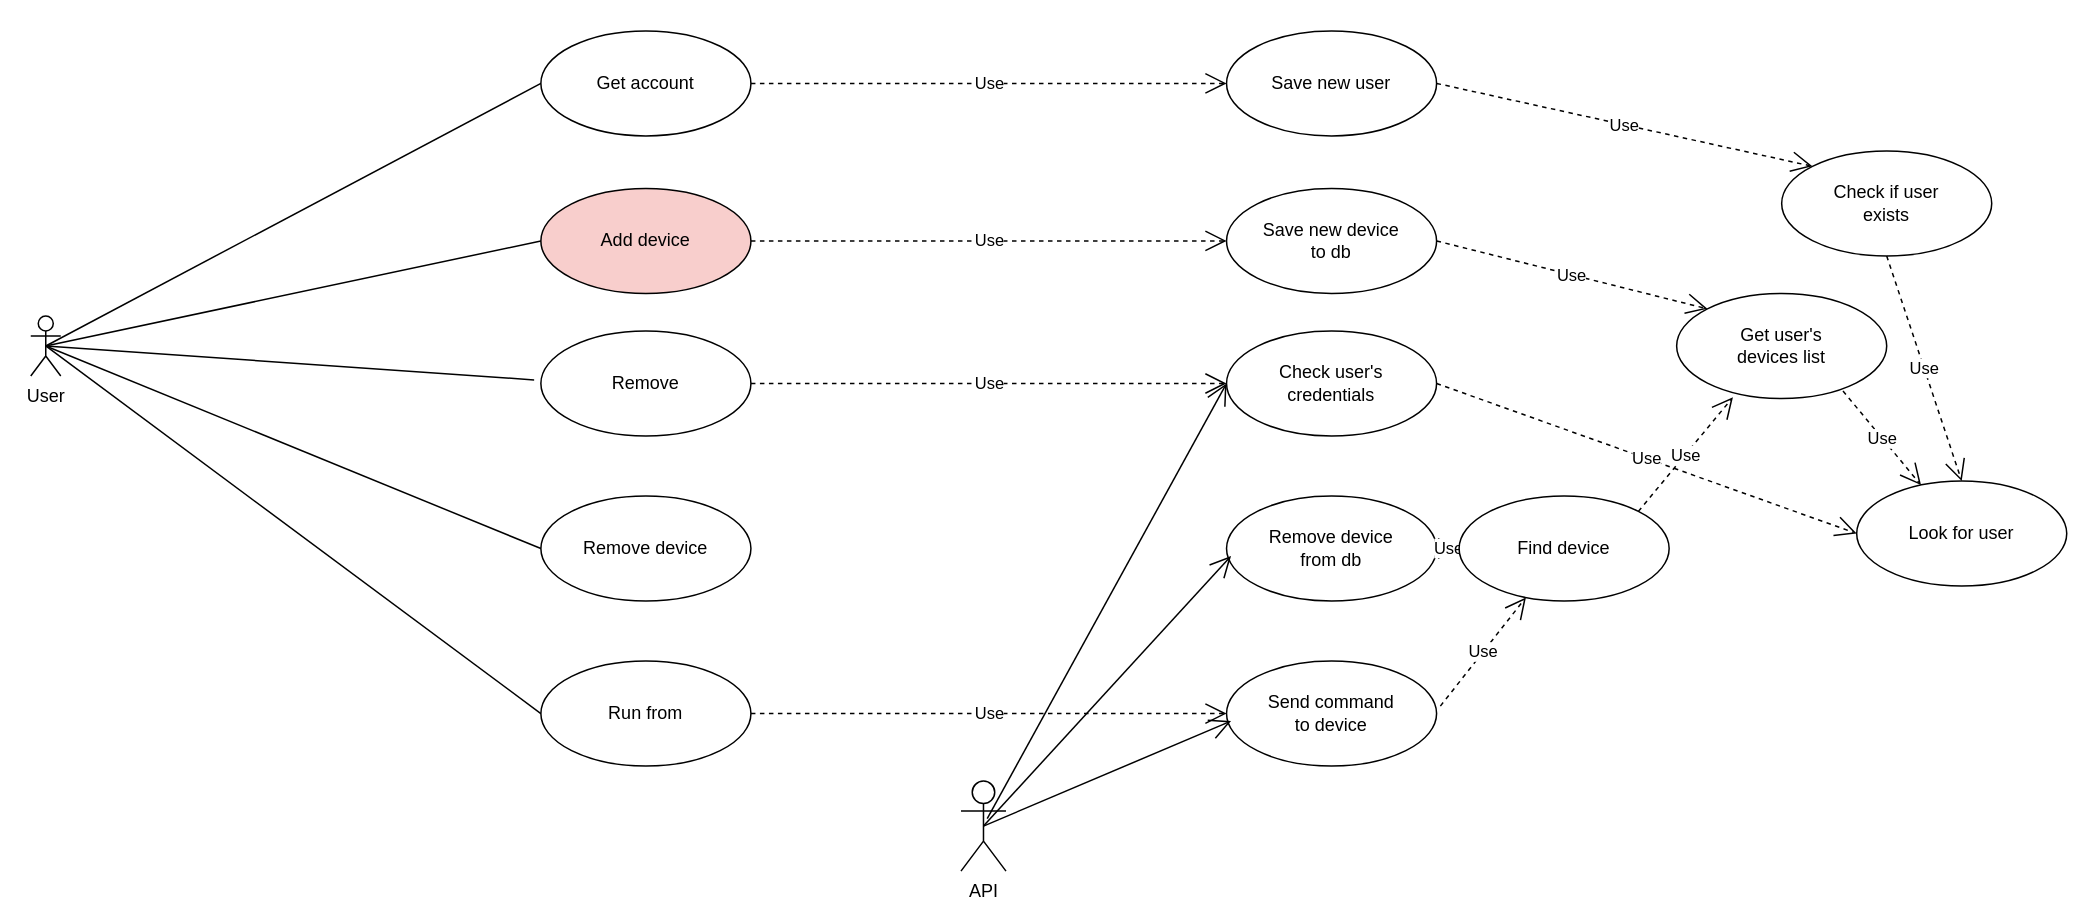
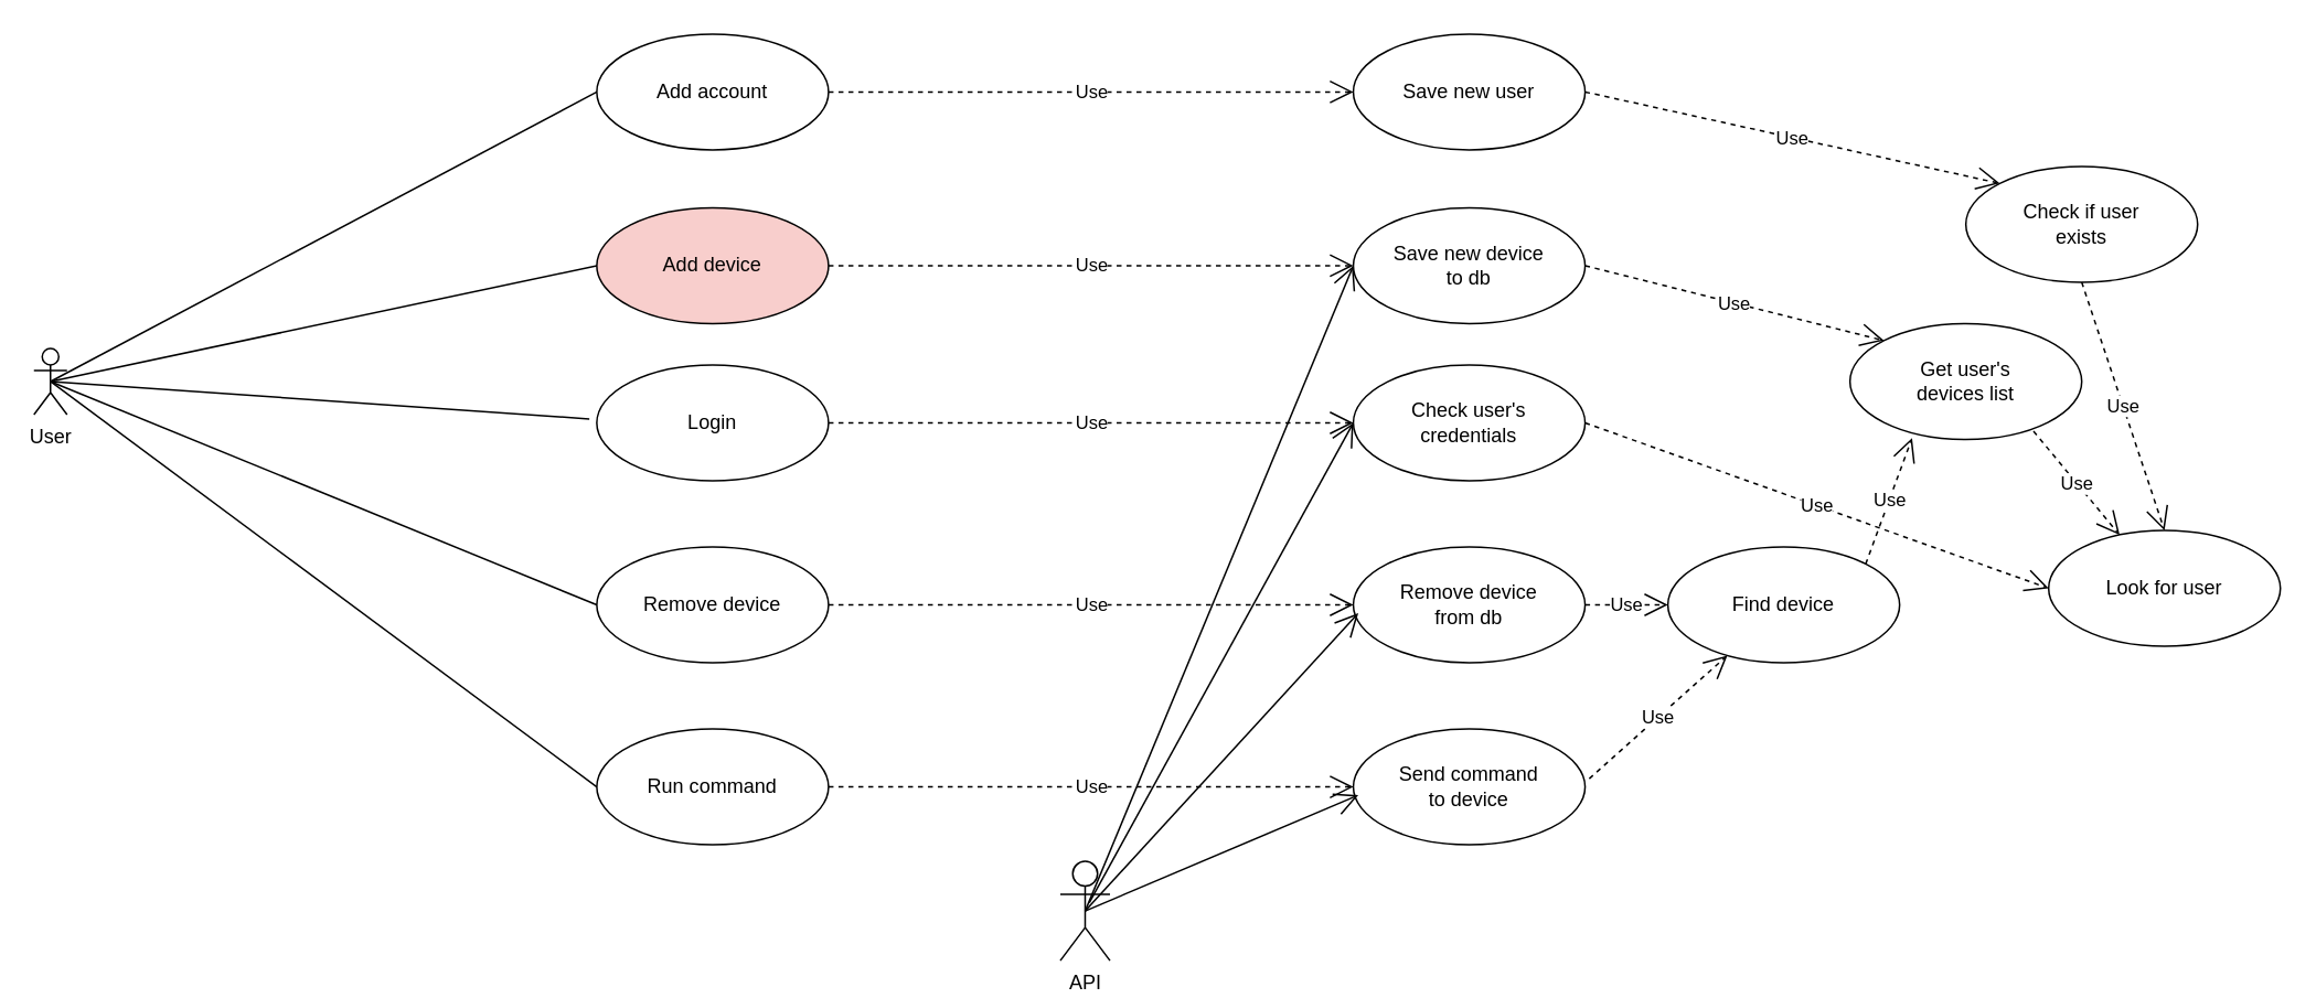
  <mxCell id="0" />
  <mxCell id="1" parent="0" />
  <mxCell id="2" value="&lt;div&gt;User&lt;/div&gt;" style="shape=umlActor;verticalLabelPosition=bottom;verticalAlign=top;html=1;" parent="1" vertex="1"><mxGeometry x="20" y="210" width="20" height="40" as="geometry" /></mxCell>
  <mxCell id="3" value="&lt;div&gt;Add device&lt;/div&gt;" style="ellipse;whiteSpace=wrap;html=1;fillColor=#f8cecc;" vertex="1" parent="1"><mxGeometry x="360" y="125" width="140" height="70" as="geometry" /></mxCell>
- <mxCell id="4" value="Get account" style="ellipse;whiteSpace=wrap;html=1;" vertex="1" parent="1"><mxGeometry x="360" y="20" width="140" height="70" as="geometry" /></mxCell>
- <mxCell id="5" value="Remove" style="ellipse;whiteSpace=wrap;html=1;" vertex="1" parent="1"><mxGeometry x="360" y="220" width="140" height="70" as="geometry" /></mxCell>
+ <mxCell id="4" value="Add account" style="ellipse;whiteSpace=wrap;html=1;" vertex="1" parent="1"><mxGeometry x="360" y="20" width="140" height="70" as="geometry" /></mxCell>
+ <mxCell id="5" value="Login" style="ellipse;whiteSpace=wrap;html=1;" vertex="1" parent="1"><mxGeometry x="360" y="220" width="140" height="70" as="geometry" /></mxCell>
  <mxCell id="6" value="Remove device" style="ellipse;whiteSpace=wrap;html=1;" vertex="1" parent="1"><mxGeometry x="360" y="330" width="140" height="70" as="geometry" /></mxCell>
- <mxCell id="7" value="Run from" style="ellipse;whiteSpace=wrap;html=1;" vertex="1" parent="1"><mxGeometry x="360" y="440" width="140" height="70" as="geometry" /></mxCell>
+ <mxCell id="7" value="Run command" style="ellipse;whiteSpace=wrap;html=1;" vertex="1" parent="1"><mxGeometry x="360" y="440" width="140" height="70" as="geometry" /></mxCell>
  <mxCell id="8" value="" style="endArrow=none;html=1;rounded=0;exitX=0.5;exitY=0.5;exitDx=0;exitDy=0;exitPerimeter=0;entryX=0;entryY=0.5;entryDx=0;entryDy=0;" edge="1" parent="1" source="2" target="3"><mxGeometry width="50" height="50" relative="1" as="geometry"><mxPoint x="140" y="220" as="sourcePoint" /><mxPoint x="190" y="170" as="targetPoint" /></mxGeometry></mxCell>
  <mxCell id="9" value="" style="endArrow=none;html=1;rounded=0;exitX=0.5;exitY=0.5;exitDx=0;exitDy=0;exitPerimeter=0;entryX=0;entryY=0.5;entryDx=0;entryDy=0;" edge="1" parent="1" source="2" target="4"><mxGeometry width="50" height="50" relative="1" as="geometry"><mxPoint x="180" y="180" as="sourcePoint" /><mxPoint x="230" y="130" as="targetPoint" /></mxGeometry></mxCell>
  <mxCell id="10" value="" style="endArrow=none;html=1;rounded=0;exitX=0.5;exitY=0.5;exitDx=0;exitDy=0;exitPerimeter=0;entryX=-0.032;entryY=0.466;entryDx=0;entryDy=0;entryPerimeter=0;" edge="1" parent="1" source="2" target="5"><mxGeometry width="50" height="50" relative="1" as="geometry"><mxPoint x="60" y="110" as="sourcePoint" /><mxPoint x="370" y="205" as="targetPoint" /></mxGeometry></mxCell>
  <mxCell id="11" value="" style="endArrow=none;html=1;rounded=0;exitX=0.5;exitY=0.5;exitDx=0;exitDy=0;exitPerimeter=0;entryX=0;entryY=0.5;entryDx=0;entryDy=0;" edge="1" parent="1" source="2" target="6"><mxGeometry width="50" height="50" relative="1" as="geometry"><mxPoint x="90" y="240" as="sourcePoint" /><mxPoint x="140" y="190" as="targetPoint" /></mxGeometry></mxCell>
  <mxCell id="12" value="" style="endArrow=none;html=1;rounded=0;exitX=0.5;exitY=0.5;exitDx=0;exitDy=0;exitPerimeter=0;entryX=0;entryY=0.5;entryDx=0;entryDy=0;" edge="1" parent="1" source="2" target="7"><mxGeometry width="50" height="50" relative="1" as="geometry"><mxPoint x="100" y="370" as="sourcePoint" /><mxPoint x="150" y="320" as="targetPoint" /></mxGeometry></mxCell>
  <mxCell id="13" value="&lt;div&gt;Save new device&lt;/div&gt;&lt;div&gt;to db&lt;/div&gt;" style="ellipse;whiteSpace=wrap;html=1;" vertex="1" parent="1"><mxGeometry x="817" y="125" width="140" height="70" as="geometry" /></mxCell>
  <mxCell id="14" value="Use" style="endArrow=open;endSize=12;dashed=1;html=1;rounded=0;exitX=1;exitY=0.5;exitDx=0;exitDy=0;entryX=0;entryY=0.5;entryDx=0;entryDy=0;" edge="1" parent="1" source="3" target="13"><mxGeometry width="160" relative="1" as="geometry"><mxPoint x="430" y="180" as="sourcePoint" /><mxPoint x="590" y="180" as="targetPoint" /></mxGeometry></mxCell>
  <mxCell id="15" value="Look for user" style="ellipse;whiteSpace=wrap;html=1;" vertex="1" parent="1"><mxGeometry x="1237" y="320" width="140" height="70" as="geometry" /></mxCell>
  <mxCell id="16" value="Use" style="endArrow=open;endSize=12;dashed=1;html=1;rounded=0;exitX=1;exitY=0.5;exitDx=0;exitDy=0;entryX=0;entryY=0;entryDx=0;entryDy=0;" edge="1" parent="1" source="13" target="25"><mxGeometry width="160" relative="1" as="geometry"><mxPoint x="1047" y="25" as="sourcePoint" /><mxPoint x="1103" y="-10" as="targetPoint" /></mxGeometry></mxCell>
  <mxCell id="17" value="Save new user" style="ellipse;whiteSpace=wrap;html=1;" vertex="1" parent="1"><mxGeometry x="817" y="20" width="140" height="70" as="geometry" /></mxCell>
  <mxCell id="18" value="&lt;div&gt;Check if user&lt;/div&gt;&lt;div&gt;exists&lt;br&gt;&lt;/div&gt;" style="ellipse;whiteSpace=wrap;html=1;" vertex="1" parent="1"><mxGeometry x="1187" y="100" width="140" height="70" as="geometry" /></mxCell>
  <mxCell id="19" value="Use" style="endArrow=open;endSize=12;dashed=1;html=1;rounded=0;exitX=1;exitY=0.5;exitDx=0;exitDy=0;entryX=0;entryY=0.5;entryDx=0;entryDy=0;" edge="1" parent="1" source="4" target="17"><mxGeometry width="160" relative="1" as="geometry"><mxPoint x="650" y="45" as="sourcePoint" /><mxPoint x="760" y="15" as="targetPoint" /></mxGeometry></mxCell>
  <mxCell id="20" value="Use" style="endArrow=open;endSize=12;dashed=1;html=1;rounded=0;exitX=1;exitY=0.5;exitDx=0;exitDy=0;entryX=0;entryY=0;entryDx=0;entryDy=0;" edge="1" parent="1" source="17" target="18"><mxGeometry width="160" relative="1" as="geometry"><mxPoint x="947" y="-20" as="sourcePoint" /><mxPoint x="1057" y="-50" as="targetPoint" /></mxGeometry></mxCell>
  <mxCell id="21" value="Use" style="endArrow=open;endSize=12;dashed=1;html=1;rounded=0;entryX=0.5;entryY=0;entryDx=0;entryDy=0;exitX=0.5;exitY=1;exitDx=0;exitDy=0;" edge="1" parent="1" source="18" target="15"><mxGeometry width="160" relative="1" as="geometry"><mxPoint x="1267" y="220" as="sourcePoint" /><mxPoint x="1257" y="-40" as="targetPoint" /></mxGeometry></mxCell>
  <mxCell id="22" value="&lt;div&gt;Remove device&lt;/div&gt;&lt;div&gt;from db&lt;br&gt;&lt;/div&gt;" style="ellipse;whiteSpace=wrap;html=1;" vertex="1" parent="1"><mxGeometry x="817" y="330" width="140" height="70" as="geometry" /></mxCell>
+ <mxCell id="23" value="Use" style="endArrow=open;endSize=12;dashed=1;html=1;rounded=0;exitX=1;exitY=0.5;exitDx=0;exitDy=0;entryX=0;entryY=0.5;entryDx=0;entryDy=0;" edge="1" parent="1" source="6" target="22"><mxGeometry width="160" relative="1" as="geometry"><mxPoint x="650" y="460" as="sourcePoint" /><mxPoint x="810" y="460" as="targetPoint" /></mxGeometry></mxCell>
  <mxCell id="24" value="Use" style="endArrow=open;endSize=12;dashed=1;html=1;rounded=0;exitX=1;exitY=0.5;exitDx=0;exitDy=0;entryX=0;entryY=0.5;entryDx=0;entryDy=0;" edge="1" parent="1" source="22" target="30"><mxGeometry width="160" relative="1" as="geometry"><mxPoint x="1087" y="470" as="sourcePoint" /><mxPoint x="1247" y="470" as="targetPoint" /></mxGeometry></mxCell>
  <mxCell id="25" value="&lt;div&gt;Get user's&lt;/div&gt;&lt;div&gt;devices list&lt;br&gt;&lt;/div&gt;" style="ellipse;whiteSpace=wrap;html=1;" vertex="1" parent="1"><mxGeometry x="1117" y="195" width="140" height="70" as="geometry" /></mxCell>
  <mxCell id="26" value="Use" style="endArrow=open;endSize=12;dashed=1;html=1;rounded=0;exitX=0.792;exitY=0.929;exitDx=0;exitDy=0;exitPerimeter=0;" edge="1" parent="1" source="25" target="15"><mxGeometry width="160" relative="1" as="geometry"><mxPoint x="1062" y="425" as="sourcePoint" /><mxPoint x="1117" y="355" as="targetPoint" /></mxGeometry></mxCell>
  <mxCell id="27" value="&lt;div&gt;Check user's&lt;/div&gt;&lt;div&gt;credentials&lt;/div&gt;" style="ellipse;whiteSpace=wrap;html=1;" vertex="1" parent="1"><mxGeometry x="817" y="220" width="140" height="70" as="geometry" /></mxCell>
  <mxCell id="28" value="Use" style="endArrow=open;endSize=12;dashed=1;html=1;rounded=0;exitX=1;exitY=0.5;exitDx=0;exitDy=0;entryX=0;entryY=0.5;entryDx=0;entryDy=0;" edge="1" parent="1" source="5" target="27"><mxGeometry width="160" relative="1" as="geometry"><mxPoint x="580" y="230" as="sourcePoint" /><mxPoint x="740" y="230" as="targetPoint" /></mxGeometry></mxCell>
  <mxCell id="29" value="Use" style="endArrow=open;endSize=12;dashed=1;html=1;rounded=0;exitX=1;exitY=0.5;exitDx=0;exitDy=0;entryX=0;entryY=0.5;entryDx=0;entryDy=0;" edge="1" parent="1" source="27" target="15"><mxGeometry width="160" relative="1" as="geometry"><mxPoint x="1097" y="440" as="sourcePoint" /><mxPoint x="1257" y="440" as="targetPoint" /></mxGeometry></mxCell>
- <mxCell id="30" value="Find device" style="ellipse;whiteSpace=wrap;html=1;" vertex="1" parent="1"><mxGeometry x="972" y="330" width="140" height="70" as="geometry" /></mxCell>
+ <mxCell id="30" value="Find device" style="ellipse;whiteSpace=wrap;html=1;" vertex="1" parent="1"><mxGeometry x="1007" y="330" width="140" height="70" as="geometry" /></mxCell>
  <mxCell id="31" value="Use" style="endArrow=open;endSize=12;dashed=1;html=1;rounded=0;exitX=1;exitY=0;exitDx=0;exitDy=0;entryX=0.268;entryY=0.988;entryDx=0;entryDy=0;entryPerimeter=0;" edge="1" parent="1" source="30" target="25"><mxGeometry width="160" relative="1" as="geometry"><mxPoint x="987" y="480" as="sourcePoint" /><mxPoint x="1147" y="460" as="targetPoint" /></mxGeometry></mxCell>
  <mxCell id="32" value="Use" style="endArrow=open;endSize=12;dashed=1;html=1;rounded=0;exitX=1;exitY=0.5;exitDx=0;exitDy=0;entryX=0;entryY=0.5;entryDx=0;entryDy=0;" edge="1" parent="1" source="7" target="33"><mxGeometry width="160" relative="1" as="geometry"><mxPoint x="570" y="270" as="sourcePoint" /><mxPoint x="540" y="560" as="targetPoint" /></mxGeometry></mxCell>
  <mxCell id="33" value="&lt;div&gt;Send command&lt;/div&gt;&lt;div&gt;to device&lt;br&gt;&lt;/div&gt;" style="ellipse;whiteSpace=wrap;html=1;" vertex="1" parent="1"><mxGeometry x="817" y="440" width="140" height="70" as="geometry" /></mxCell>
  <mxCell id="34" value="Use" style="endArrow=open;endSize=12;dashed=1;html=1;rounded=0;exitX=1.018;exitY=0.429;exitDx=0;exitDy=0;exitPerimeter=0;" edge="1" parent="1" source="33" target="30"><mxGeometry width="160" relative="1" as="geometry"><mxPoint x="987" y="350" as="sourcePoint" /><mxPoint x="1147" y="350" as="targetPoint" /></mxGeometry></mxCell>
  <mxCell id="35" value="API" style="shape=umlActor;verticalLabelPosition=bottom;verticalAlign=top;html=1;" vertex="1" parent="1"><mxGeometry x="640" y="520" width="30" height="60" as="geometry" /></mxCell>
+ <mxCell id="36" value="" style="endArrow=open;endFill=1;endSize=12;html=1;rounded=0;exitX=0.5;exitY=0.5;exitDx=0;exitDy=0;exitPerimeter=0;entryX=0;entryY=0.5;entryDx=0;entryDy=0;" edge="1" parent="1" source="35" target="13"><mxGeometry width="160" relative="1" as="geometry"><mxPoint x="600" y="430" as="sourcePoint" /><mxPoint x="760" y="430" as="targetPoint" /></mxGeometry></mxCell>
  <mxCell id="37" value="" style="endArrow=open;endFill=1;endSize=12;html=1;rounded=0;exitX=0.583;exitY=0.417;exitDx=0;exitDy=0;exitPerimeter=0;entryX=0;entryY=0.5;entryDx=0;entryDy=0;" edge="1" parent="1" source="35" target="27"><mxGeometry width="160" relative="1" as="geometry"><mxPoint x="665" y="560" as="sourcePoint" /><mxPoint x="827" y="170" as="targetPoint" /></mxGeometry></mxCell>
  <mxCell id="38" value="" style="endArrow=open;endFill=1;endSize=12;html=1;rounded=0;exitX=0.5;exitY=0.5;exitDx=0;exitDy=0;exitPerimeter=0;" edge="1" parent="1" source="35"><mxGeometry width="160" relative="1" as="geometry"><mxPoint x="675" y="570" as="sourcePoint" /><mxPoint x="820" y="370" as="targetPoint" /></mxGeometry></mxCell>
  <mxCell id="39" value="" style="endArrow=open;endFill=1;endSize=12;html=1;rounded=0;exitX=0.5;exitY=0.5;exitDx=0;exitDy=0;exitPerimeter=0;" edge="1" parent="1" source="35"><mxGeometry width="160" relative="1" as="geometry"><mxPoint x="685" y="580" as="sourcePoint" /><mxPoint x="820" y="480" as="targetPoint" /></mxGeometry></mxCell>
